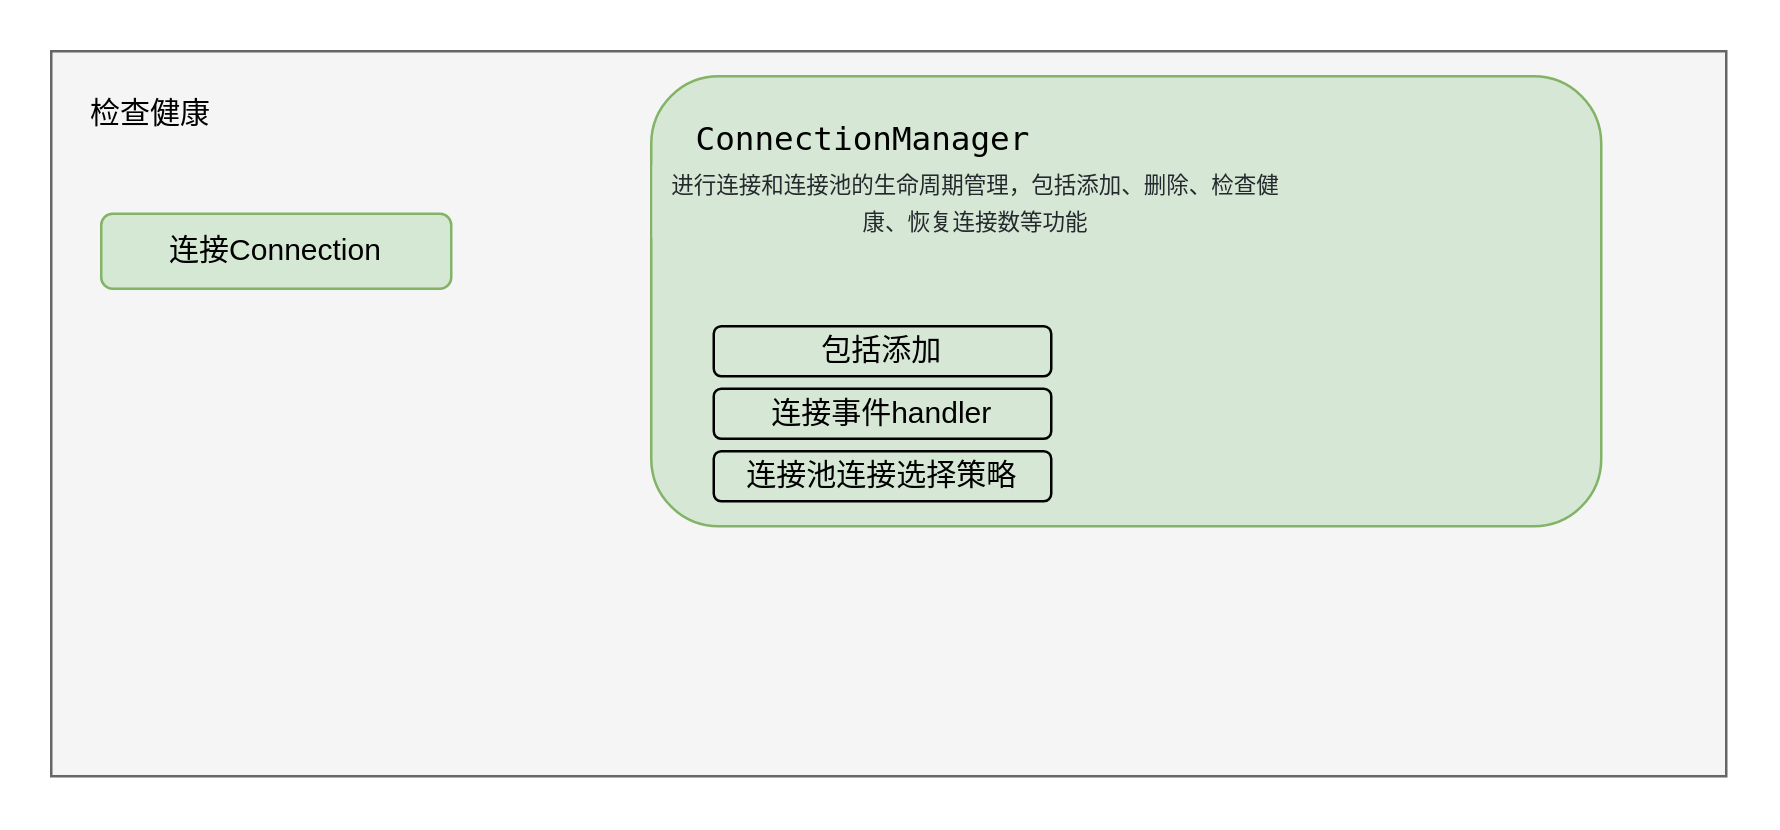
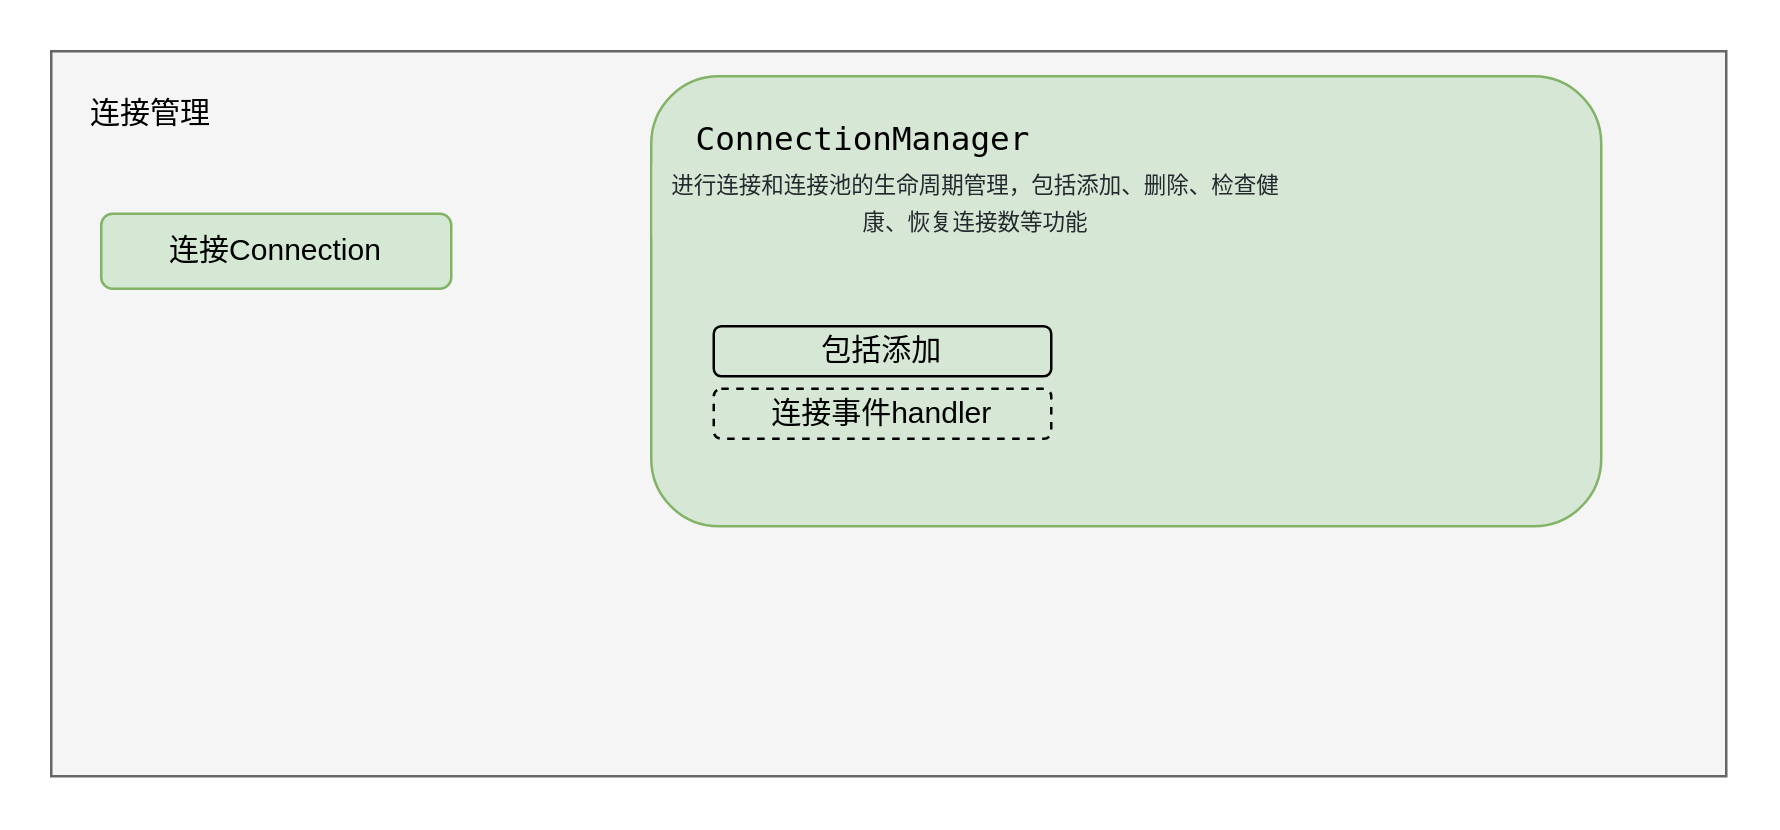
  <mxCell id="0" />
  <mxCell id="1" parent="0" />
  <mxCell id="2" value="" style="rounded=0;whiteSpace=wrap;html=1;fillColor=#f5f5f5;fontColor=#333333;strokeColor=#666666;" vertex="1" parent="1"><mxGeometry x="20" y="20" width="670" height="290" as="geometry" /></mxCell>
- <mxCell id="3" value="检查健康" style="text;html=1;strokeColor=none;fillColor=none;align=center;verticalAlign=middle;whiteSpace=wrap;rounded=0;" vertex="1" parent="1"><mxGeometry x="30" y="30" width="60" height="30" as="geometry" /></mxCell>
+ <mxCell id="3" value="连接管理" style="text;html=1;strokeColor=none;fillColor=none;align=center;verticalAlign=middle;whiteSpace=wrap;rounded=0;" vertex="1" parent="1"><mxGeometry x="30" y="30" width="60" height="30" as="geometry" /></mxCell>
  <mxCell id="4" value="连接Connection" style="rounded=1;whiteSpace=wrap;html=1;fillColor=#d5e8d4;strokeColor=#82b366;" vertex="1" parent="1"><mxGeometry x="40" y="85" width="140" height="30" as="geometry" /></mxCell>
  <mxCell id="5" value="" style="rounded=1;whiteSpace=wrap;html=1;fillColor=#d6e8d5;strokeColor=#82b366;" vertex="1" parent="1"><mxGeometry x="260" y="30" width="380" height="180" as="geometry" /></mxCell>
  <mxCell id="6" value="&lt;pre style=&quot;color: rgb(8 , 8 , 8) ; font-family: &amp;#34;jetbrains mono&amp;#34; , monospace ; font-size: 9.8pt&quot;&gt;&lt;span style=&quot;color: rgb(0 , 0 , 0) ; background-color: rgb(214 , 232 , 213)&quot;&gt;ConnectionManager&lt;/span&gt;&lt;/pre&gt;" style="text;html=1;strokeColor=none;fillColor=none;align=center;verticalAlign=middle;whiteSpace=wrap;rounded=0;" vertex="1" parent="1"><mxGeometry x="270" y="40" width="150" height="30" as="geometry" /></mxCell>
  <mxCell id="7" value="包括添加" style="rounded=1;whiteSpace=wrap;html=1;labelBackgroundColor=#d6e8d5;fillColor=#d6e8d5;" vertex="1" parent="1"><mxGeometry x="285" y="130" width="135" height="20" as="geometry" /></mxCell>
- <mxCell id="8" value="连接事件handler" style="rounded=1;whiteSpace=wrap;html=1;labelBackgroundColor=#d6e8d5;fillColor=#d6e8d5;" vertex="1" parent="1"><mxGeometry x="285" y="155" width="135" height="20" as="geometry" /></mxCell>
- <mxCell id="9" value="连接池连接选择策略" style="rounded=1;whiteSpace=wrap;html=1;labelBackgroundColor=#d6e8d5;fillColor=#d6e8d5;" vertex="1" parent="1"><mxGeometry x="285" y="180" width="135" height="20" as="geometry" /></mxCell>
+ <mxCell id="8" value="连接事件handler" style="rounded=1;whiteSpace=wrap;html=1;labelBackgroundColor=#d6e8d5;fillColor=#d6e8d5;dashed=1;" vertex="1" parent="1"><mxGeometry x="285" y="155" width="135" height="20" as="geometry" /></mxCell>
  <mxCell id="10" value="&lt;span style=&quot;color: rgb(36 , 41 , 46) ; background-color: rgb(214 , 232 , 213)&quot;&gt;&lt;font style=&quot;font-size: 9px&quot;&gt;进行连接和连接池的生命周期管理，包括添加、删除、检查健康、恢复连接数等功能&lt;/font&gt;&lt;/span&gt;" style="text;html=1;strokeColor=none;fillColor=none;align=center;verticalAlign=middle;whiteSpace=wrap;rounded=0;labelBackgroundColor=#d6e8d5;" vertex="1" parent="1"><mxGeometry x="260" y="70" width="260" height="20" as="geometry" /></mxCell>
